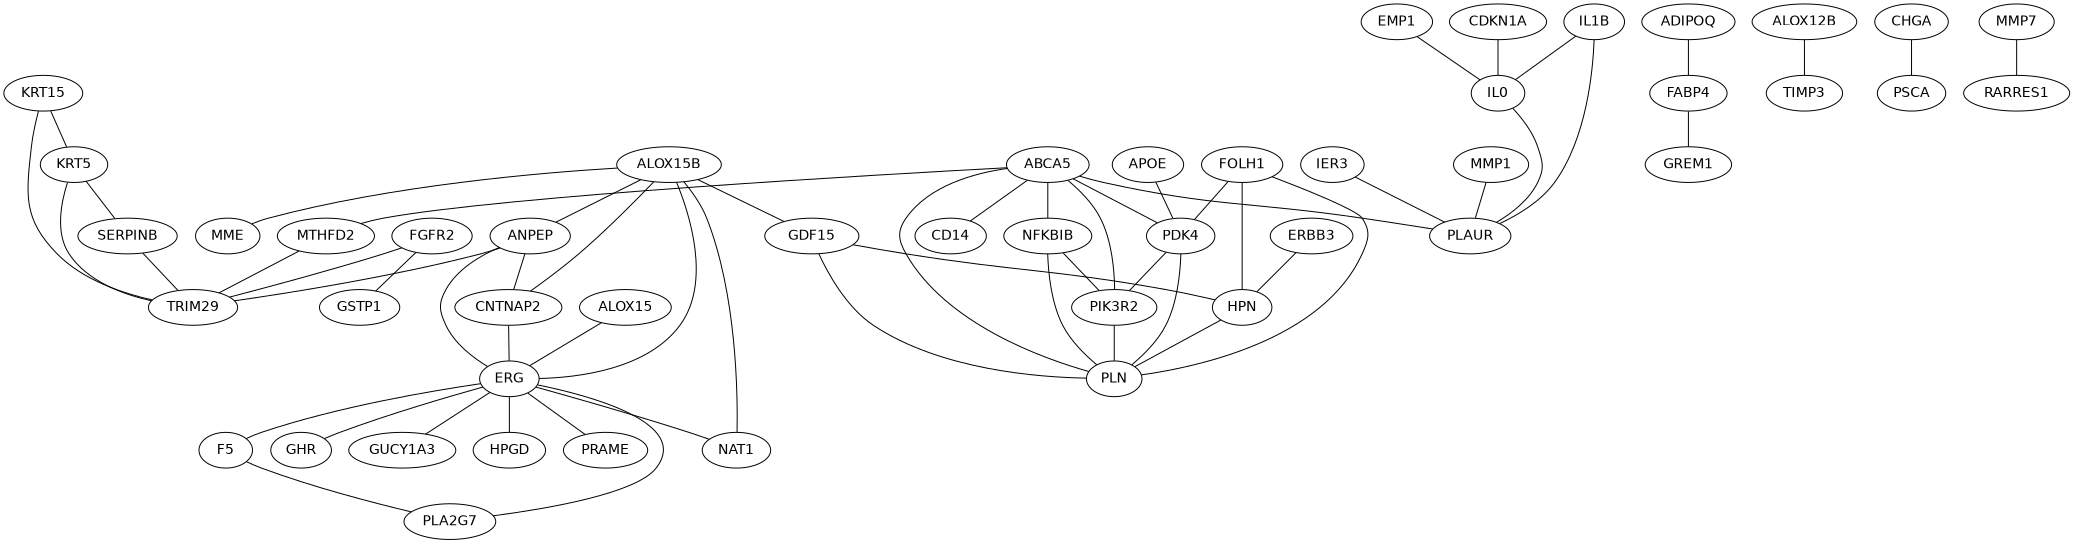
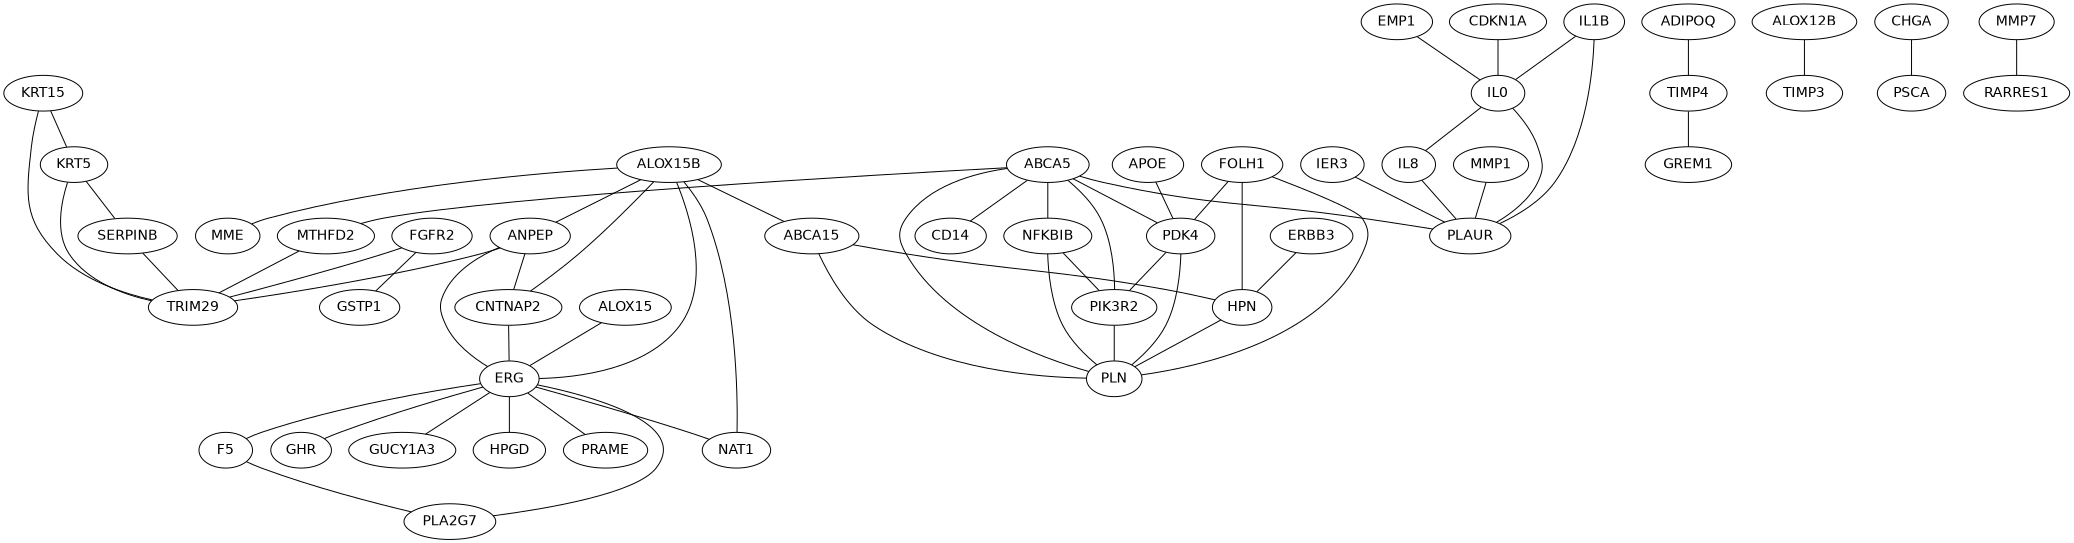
  graph {
    fontname="DejaVu Sans"
    node [fontname="DejaVu Sans"]
    edge [fontname="DejaVu Sans"]
    ABCA5
    CD14
    MTHFD2
    NFKBIB
    PDK4
    PIK3R2
    PLAUR
    PLN
    TRIM29
    ADIPOQ
-   FABP4
+   FABP4 [label=TIMP4]
    GREM1
    ALOX12B
    TIMP3
    ALOX15
    ERG
    NAT1
    F5
    GHR
    GUCY1A3
    HPGD
    PLA2G7
    PRAME
    ALOX15B
    ANPEP
    CNTNAP2
-   GDF15
+   GDF15 [label=ABCA15]
    MME
    HPN
    APOE
    n31 [label=IL0]
    CDKN1A
+   IL8
    CHGA
    PSCA
    EMP1
    ERBB3
    FGFR2
    GSTP1
    FOLH1
    IER3
    IL1B
    KRT15
    KRT5
    SERPINB
    MMP1
    MMP7
    RARRES1
    ABCA5 -- CD14
    ABCA5 -- MTHFD2
    ABCA5 -- NFKBIB
    ABCA5 -- PDK4
    ABCA5 -- PIK3R2
    ABCA5 -- PLAUR
    ABCA5 -- PLN
    MTHFD2 -- TRIM29
    NFKBIB -- PIK3R2
    NFKBIB -- PLN
    PDK4 -- PIK3R2
    PDK4 -- PLN
    PIK3R2 -- PLN
    ADIPOQ -- FABP4
    FABP4 -- GREM1
    ALOX12B -- TIMP3
    ALOX15 -- ERG
    ERG -- NAT1
    ERG -- F5
    ERG -- GHR
    ERG -- GUCY1A3
    ERG -- HPGD
    ERG -- PLA2G7
    ERG -- PRAME
    F5 -- PLA2G7
    ALOX15B -- ERG
    ALOX15B -- NAT1
    ALOX15B -- ANPEP
    ALOX15B -- CNTNAP2
    ALOX15B -- GDF15
    ALOX15B -- MME
    ANPEP -- TRIM29
    ANPEP -- ERG
    ANPEP -- CNTNAP2
    CNTNAP2 -- ERG
    GDF15 -- PLN
    GDF15 -- HPN
    HPN -- PLN
    APOE -- PDK4
    n31 -- PLAUR
+   n31 -- IL8
    CDKN1A -- n31
+   IL8 -- PLAUR
    CHGA -- PSCA
    EMP1 -- n31
    ERBB3 -- HPN
    FGFR2 -- TRIM29
    FGFR2 -- GSTP1
    FOLH1 -- PDK4
    FOLH1 -- PLN
    FOLH1 -- HPN
    IER3 -- PLAUR
    IL1B -- PLAUR
    IL1B -- n31
    KRT15 -- TRIM29
    KRT15 -- KRT5
    KRT5 -- TRIM29
    KRT5 -- SERPINB
    SERPINB -- TRIM29
    MMP1 -- PLAUR
    MMP7 -- RARRES1
  }
